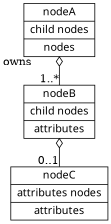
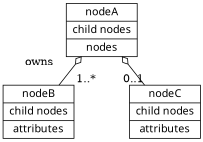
  digraph {
    labelfloat=true
    labelloc=top
    nodesep=1.0
    node [fontname=Ariel shape=record]
    edge [arrowtail=odiamond dir=back]
    n1 [label="{nodeA| child nodes | nodes}"]
    n2 [label="{nodeB| child nodes | attributes}"]
-   n3 [label="{nodeC| attributes nodes | attributes}"]
+   n3 [label="{nodeC| child nodes | attributes}"]
    n1 -> n2 [headlabel="     1..*" taillabel="owns        "]
-   n2 -> n3 [headlabel="      0..1"]
+   n1 -> n3 [headlabel="      0..1"]
  }
